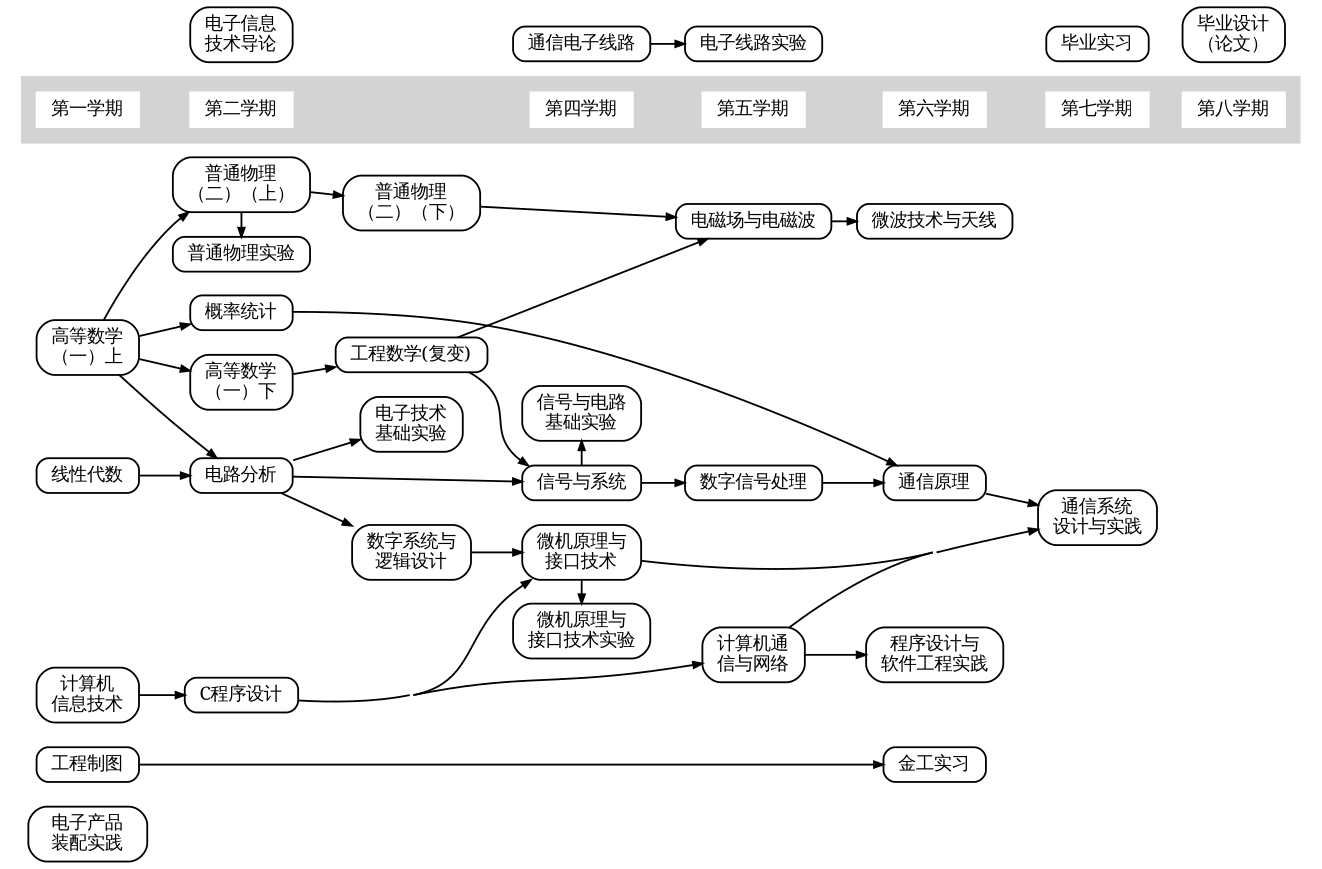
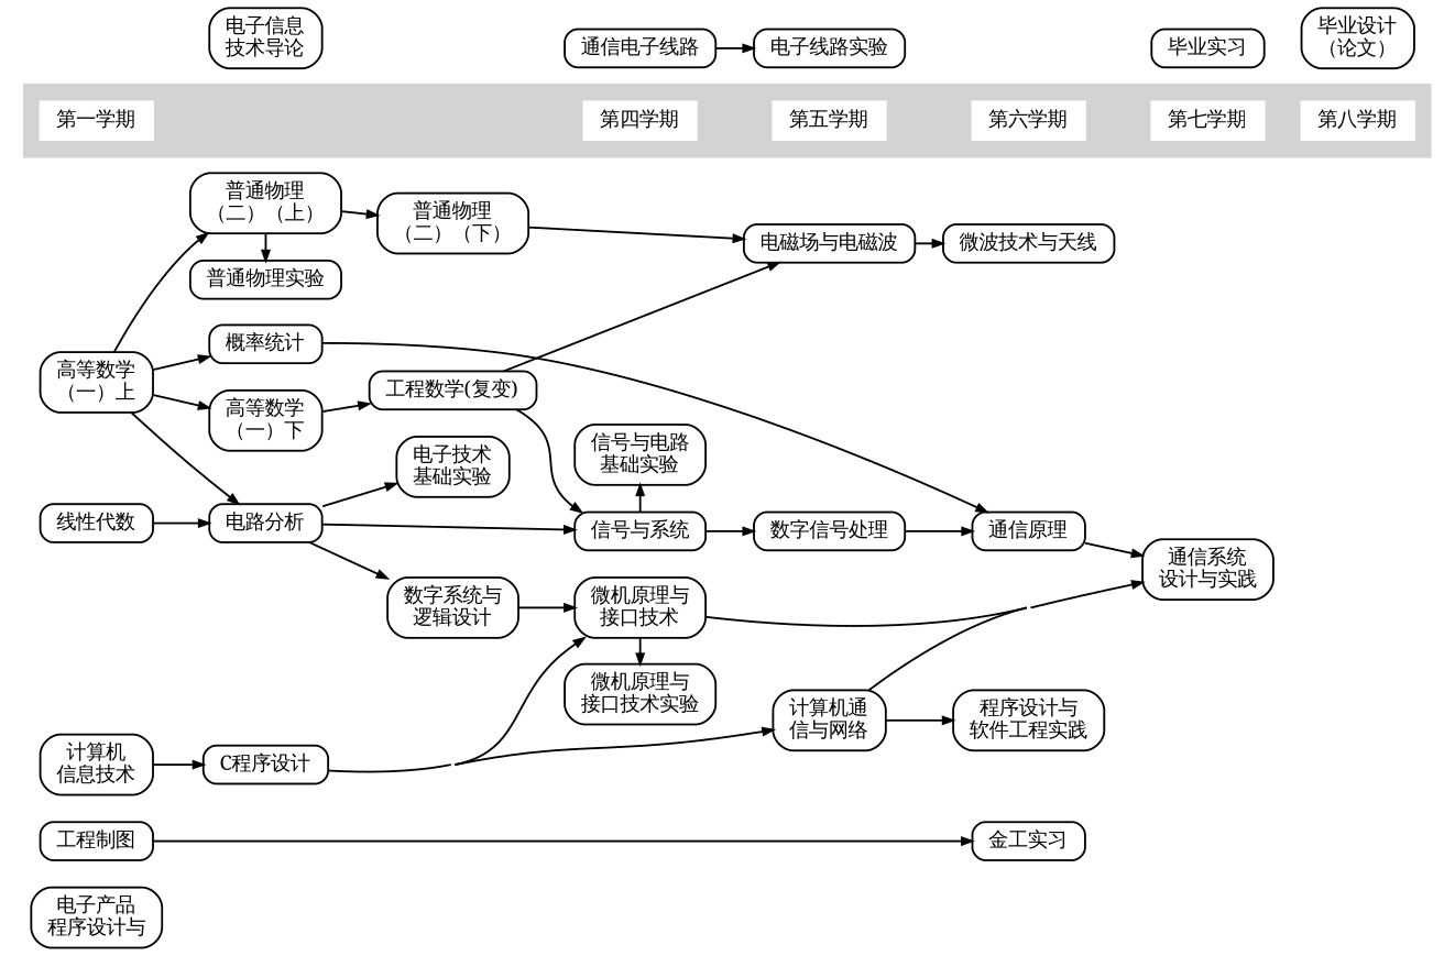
  digraph {
    concentrate=true
    fontname=serif
    fontsize=10
    newrank=true
    nodesep=0.18
    rankdir=LR
    ranksep=0.2
    node [fontname=serif fontsize=10 shape=box style=rounded]
    edge [arrowsize=0.5]
-   n1 [height=0.2 label="电子产品\n装配实践" width=0.4]
+   n1 [height=0.2 label="电子产品\n程序设计与" width=0.4]
    n2 [height=0.2 label="工程制图" width=0.4]
    n3 [height=0.2 label="高等数学\n（一）上" width=0.4]
    n4 [height=0.2 label="线性代数" width=0.4]
    n5 [height=0.2 label="计算机\n信息技术" width=0.4]
    n6 [color=white height=0.2 label="第一学期" style=filled width=0.4]
    n7 [height=0.2 label="电子信息\n技术导论" width=0.4]
    n8 [height=0.2 label="高等数学\n（一）下" width=0.4]
    n9 [height=0.2 label="概率统计" width=0.4]
    n10 [height=0.2 label="普通物理\n（二）（上）" width=0.4]
    n11 [height=0.2 label="C程序设计" width=0.4]
    n12 [height=0.2 label="电路分析" width=0.4]
    n13 [height=0.2 label="普通物理实验" width=0.4]
-   n14 [color=white height=0.2 label="第二学期" style=filled width=0.4]
    n15 [height=0.2 label="工程数学(复变)" width=0.4]
    n16 [height=0.2 label="普通物理\n（二）（下）" width=0.4]
    n17 [height=0.2 label="数字系统与\n逻辑设计" width=0.4]
    n18 [height=0.2 label="电子技术\n基础实验" width=0.4]
    n19 [height=0.2 label="信号与系统" width=0.4]
    n20 [height=0.2 label="通信电子线路" width=0.4]
    n21 [height=0.2 label="微机原理与\n接口技术" width=0.4]
    n22 [height=0.2 label="信号与电路\n基础实验" width=0.4]
    n23 [height=0.2 label="微机原理与\n接口技术实验" width=0.4]
    n24 [color=white height=0.2 label="第四学期" style=filled width=0.4]
    n25 [height=0.2 label="电磁场与电磁波" width=0.4]
    n26 [height=0.2 label="计算机通\n信与网络" width=0.4]
    n27 [height=0.2 label="数字信号处理" width=0.4]
    n28 [height=0.2 label="电子线路实验" width=0.4]
    n29 [color=white height=0.2 label="第五学期" style=filled width=0.4]
    n30 [height=0.2 label="通信原理" width=0.4]
    n31 [height=0.2 label="微波技术与天线" width=0.4]
    n32 [height=0.2 label="程序设计与\n软件工程实践" width=0.4]
    n33 [height=0.2 label="金工实习" width=0.4]
    n34 [color=white height=0.2 label="第六学期" style=filled width=0.4]
    n35 [height=0.2 label="通信系统\n设计与实践" width=0.4]
    n36 [height=0.2 label="毕业实习" width=0.4]
    n37 [color=white height=0.2 label="第七学期" style=filled width=0.4]
    n38 [height=0.2 label="毕业设计\n（论文）" width=0.4]
    n39 [color=white height=0.2 label="第八学期" style=filled width=0.4]
    subgraph sub_1 {
      rank=same
      n1
      n2
      n3
      n4
      n5
      n6
    }
    subgraph sub_2 {
      rank=same
      n7
      n8
      n9
      n10
      n11
      n12
      n13
-     n14
    }
    subgraph sub_3 {
      rank=same
      n15
      n16
      n17
      n18
    }
    subgraph sub_4 {
      rank=same
      n19
      n20
      n21
      n22
      n23
      n24
    }
    subgraph sub_5 {
      rank=same
      n25
      n26
      n27
      n28
      n29
    }
    subgraph sub_6 {
      rank=same
      n30
      n31
      n32
      n33
      n34
    }
    subgraph sub_7 {
      rank=same
      n35
      n36
      n37
    }
    subgraph sub_8 {
      rank=same
      n38
      n39
    }
    subgraph cluster_9 {
      color=lightgrey
      style=filled
      n6
-     n14
      n24
      n29
      n34
      n37
      n39
    }
    n2 -> n33
    n3 -> n8
    n3 -> n9
    n3 -> n10
    n3 -> n12
    n4 -> n12
    n5 -> n11
-   n6 -> n14 [style=invis]
    n8 -> n15
    n9 -> n30
    n10 -> n13
    n10 -> n16
    n11 -> n21
    n11 -> n26
    n12 -> n17
    n12 -> n18
    n12 -> n19
    n15 -> n19
    n15 -> n25
    n16 -> n25
    n17 -> n21
    n19 -> n27
    n20 -> n28
    n21 -> n23
    n21 -> n35
    n22 -> n19 [dir=back]
    n24 -> n29 [style=invis]
    n25 -> n31
    n26 -> n32
    n26 -> n35
    n27 -> n30
    n29 -> n34 [style=invis]
    n30 -> n35
    n34 -> n37 [style=invis]
    n37 -> n39 [style=invis]
  }
